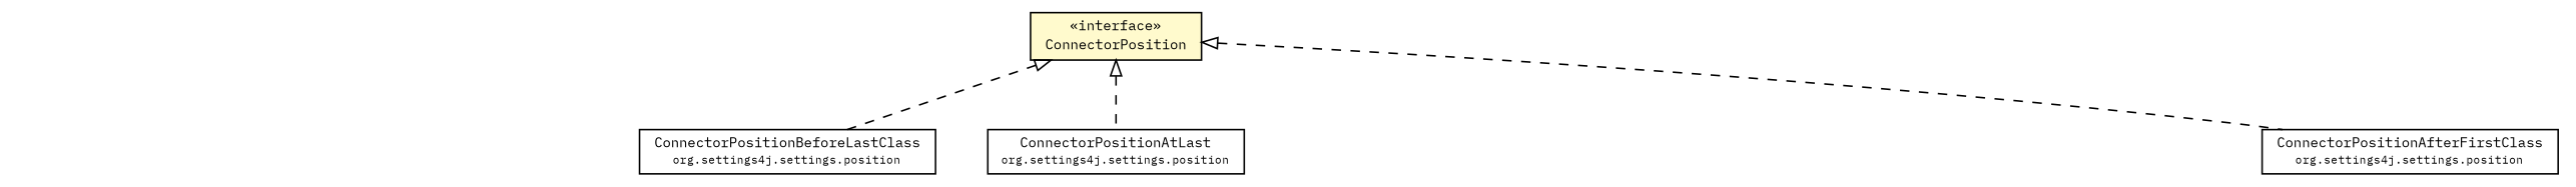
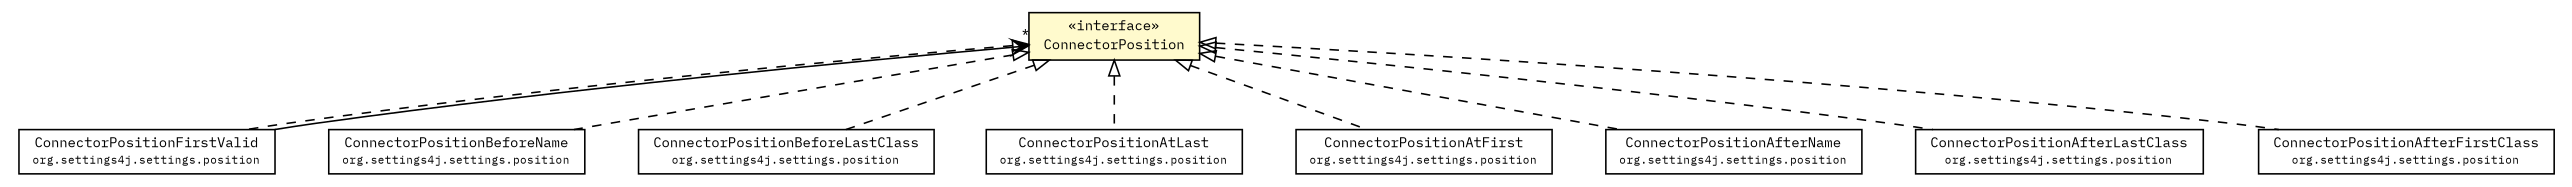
  digraph {
    fontname="IBM Plex Mono"
    nodesep=0.25
    ranksep=0.5
    node [fontcolor=black fontname="IBM Plex Mono" fontsize=9.0 shape=plaintext]
    edge [arrowtail=empty dir=back fontname="IBM Plex Mono" fontsize=10 headport=p labelfontname=arial labelfontsize=10 style=dashed tailport=p]
    n1 [label=<<table title="org.settings4j.ConnectorPosition" border="0" cellborder="1" cellspacing="0" cellpadding="2" port="p" bgcolor="lemonChiffon" href="./ConnectorPosition.html"> 		<tr><td><table border="0" cellspacing="0" cellpadding="1"> <tr><td align="center" balign="center"> &#171;interface&#187; </td></tr> <tr><td align="center" balign="center"> ConnectorPosition </td></tr> 		</table></td></tr> 		</table>>]
+   n2 [label=<<table title="org.settings4j.settings.position.ConnectorPositionFirstValid" border="0" cellborder="1" cellspacing="0" cellpadding="2" port="p" href="./settings/position/ConnectorPositionFirstValid.html"> 		<tr><td><table border="0" cellspacing="0" cellpadding="1"> <tr><td align="center" balign="center"> ConnectorPositionFirstValid </td></tr> <tr><td align="center" balign="center"><font point-size="7.0"> org.settings4j.settings.position </font></td></tr> 		</table></td></tr> 		</table>>]
+   n3 [label=<<table title="org.settings4j.settings.position.ConnectorPositionBeforeName" border="0" cellborder="1" cellspacing="0" cellpadding="2" port="p" href="./settings/position/ConnectorPositionBeforeName.html"> 		<tr><td><table border="0" cellspacing="0" cellpadding="1"> <tr><td align="center" balign="center"> ConnectorPositionBeforeName </td></tr> <tr><td align="center" balign="center"><font point-size="7.0"> org.settings4j.settings.position </font></td></tr> 		</table></td></tr> 		</table>>]
    n4 [label=<<table title="org.settings4j.settings.position.ConnectorPositionBeforeLastClass" border="0" cellborder="1" cellspacing="0" cellpadding="2" port="p" href="./settings/position/ConnectorPositionBeforeLastClass.html"> 		<tr><td><table border="0" cellspacing="0" cellpadding="1"> <tr><td align="center" balign="center"> ConnectorPositionBeforeLastClass </td></tr> <tr><td align="center" balign="center"><font point-size="7.0"> org.settings4j.settings.position </font></td></tr> 		</table></td></tr> 		</table>>]
    n5 [label=<<table title="org.settings4j.settings.position.ConnectorPositionAtLast" border="0" cellborder="1" cellspacing="0" cellpadding="2" port="p" href="./settings/position/ConnectorPositionAtLast.html"> 		<tr><td><table border="0" cellspacing="0" cellpadding="1"> <tr><td align="center" balign="center"> ConnectorPositionAtLast </td></tr> <tr><td align="center" balign="center"><font point-size="7.0"> org.settings4j.settings.position </font></td></tr> 		</table></td></tr> 		</table>>]
+   n6 [label=<<table title="org.settings4j.settings.position.ConnectorPositionAtFirst" border="0" cellborder="1" cellspacing="0" cellpadding="2" port="p" href="./settings/position/ConnectorPositionAtFirst.html"> 		<tr><td><table border="0" cellspacing="0" cellpadding="1"> <tr><td align="center" balign="center"> ConnectorPositionAtFirst </td></tr> <tr><td align="center" balign="center"><font point-size="7.0"> org.settings4j.settings.position </font></td></tr> 		</table></td></tr> 		</table>>]
+   n7 [label=<<table title="org.settings4j.settings.position.ConnectorPositionAfterName" border="0" cellborder="1" cellspacing="0" cellpadding="2" port="p" href="./settings/position/ConnectorPositionAfterName.html"> 		<tr><td><table border="0" cellspacing="0" cellpadding="1"> <tr><td align="center" balign="center"> ConnectorPositionAfterName </td></tr> <tr><td align="center" balign="center"><font point-size="7.0"> org.settings4j.settings.position </font></td></tr> 		</table></td></tr> 		</table>>]
+   n8 [label=<<table title="org.settings4j.settings.position.ConnectorPositionAfterLastClass" border="0" cellborder="1" cellspacing="0" cellpadding="2" port="p" href="./settings/position/ConnectorPositionAfterLastClass.html"> 		<tr><td><table border="0" cellspacing="0" cellpadding="1"> <tr><td align="center" balign="center"> ConnectorPositionAfterLastClass </td></tr> <tr><td align="center" balign="center"><font point-size="7.0"> org.settings4j.settings.position </font></td></tr> 		</table></td></tr> 		</table>>]
    n9 [label=<<table title="org.settings4j.settings.position.ConnectorPositionAfterFirstClass" border="0" cellborder="1" cellspacing="0" cellpadding="2" port="p" href="./settings/position/ConnectorPositionAfterFirstClass.html"> 		<tr><td><table border="0" cellspacing="0" cellpadding="1"> <tr><td align="center" balign="center"> ConnectorPositionAfterFirstClass </td></tr> <tr><td align="center" balign="center"><font point-size="7.0"> org.settings4j.settings.position </font></td></tr> 		</table></td></tr> 		</table>>]
+   n1 -> n2
+   n1 -> n3
    n1 -> n4
    n1 -> n5
+   n1 -> n6
+   n1 -> n7
+   n1 -> n8
    n1 -> n9
+   n2 -> n1 [arrowhead=open color=black fontcolor=black fontsize=10.0 headlabel="*" arrowtail="" dir="" style=""]
  }
